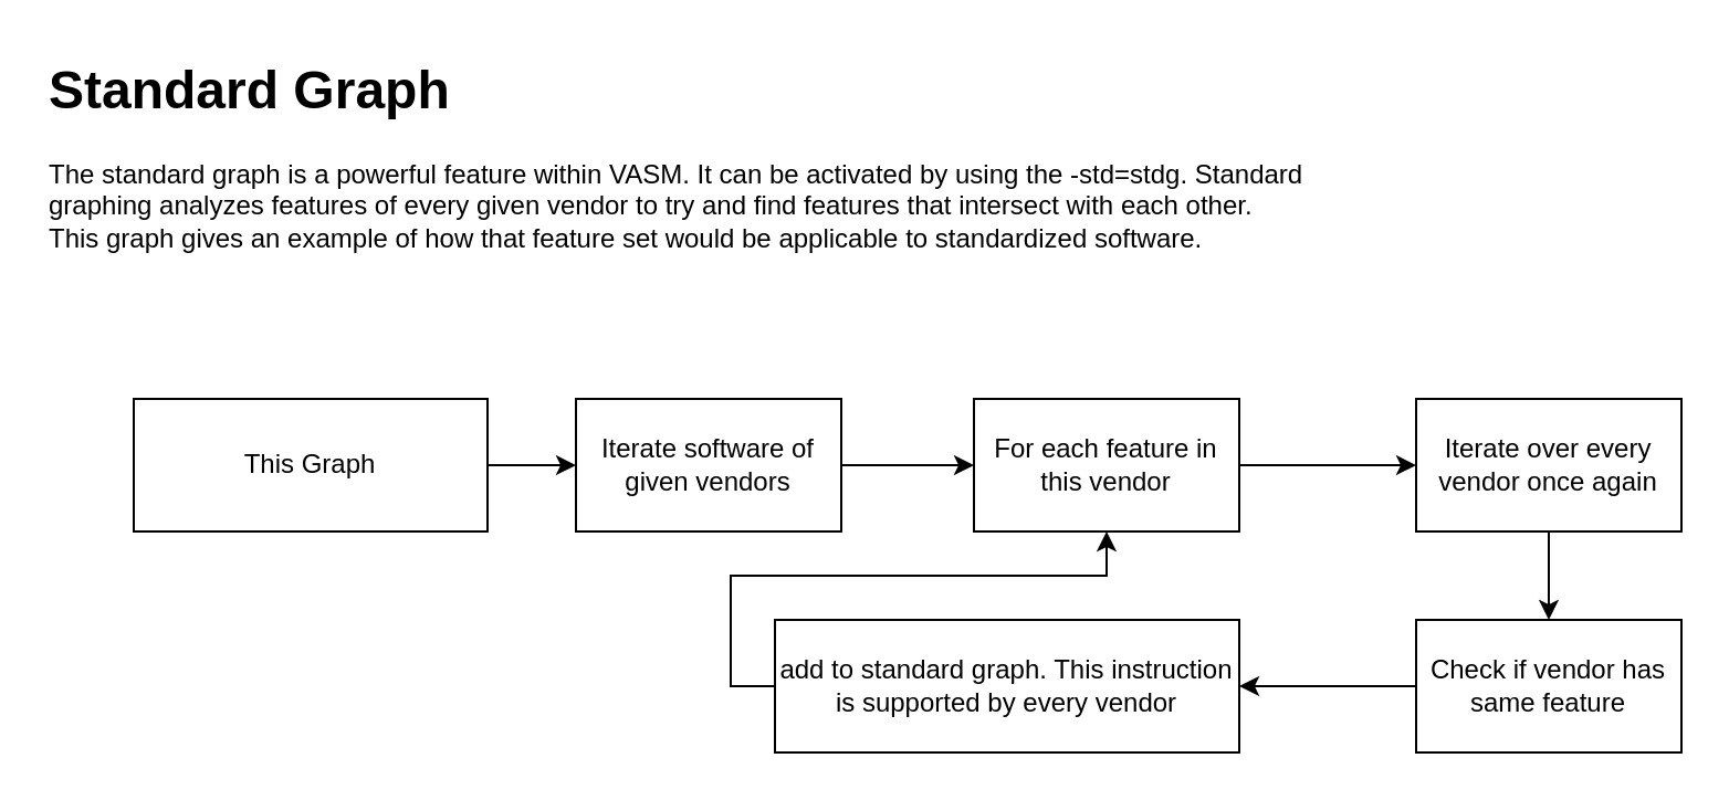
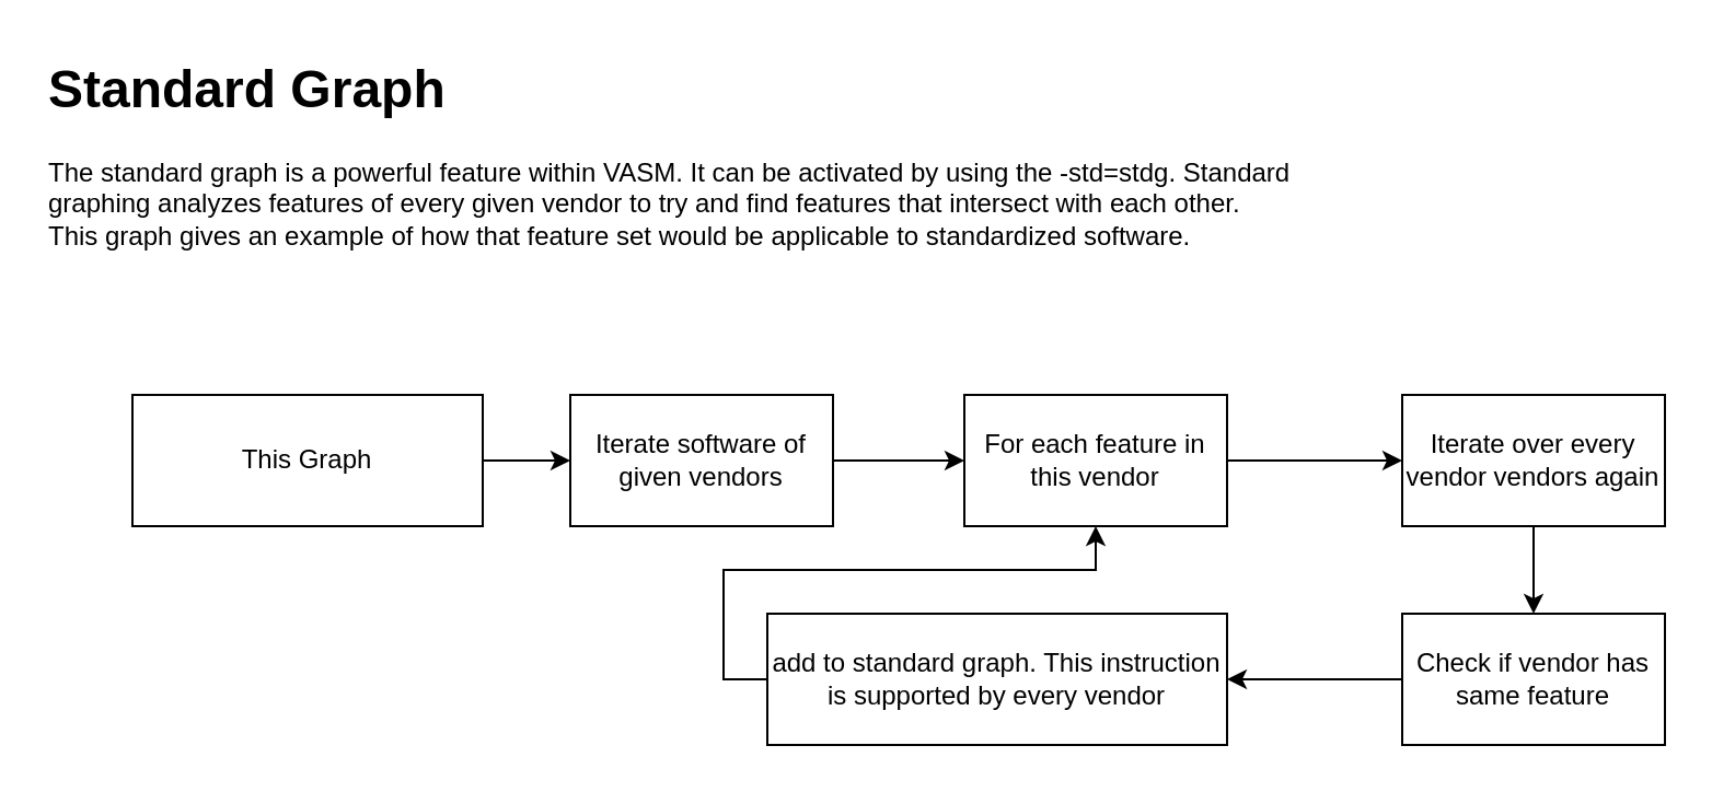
  <mxCell id="0" />
  <mxCell id="1" parent="0" />
  <mxCell id="2" value="&lt;h1 style=&quot;margin-top: 0px;&quot;&gt;Standard Graph&lt;/h1&gt;&lt;div&gt;The standard graph is a powerful feature within VASM. It can be activated by using the -std=stdg. Standard graphing analyzes features of every given vendor to try and find features that intersect with each other. This graph gives an example of how that feature set would be applicable to standardized software.&lt;/div&gt;" style="text;html=1;whiteSpace=wrap;overflow=hidden;rounded=0;" parent="1" vertex="1"><mxGeometry x="20" y="20" width="570" height="120" as="geometry" /></mxCell>
  <mxCell id="3" style="edgeStyle=orthogonalEdgeStyle;rounded=0;orthogonalLoop=1;jettySize=auto;html=1;exitX=1;exitY=0.5;exitDx=0;exitDy=0;entryX=0;entryY=0.5;entryDx=0;entryDy=0;" edge="1" parent="1" source="4" target="6"><mxGeometry relative="1" as="geometry" /></mxCell>
  <mxCell id="4" value="This Graph" style="rounded=0;whiteSpace=wrap;html=1;" vertex="1" parent="1"><mxGeometry x="60" y="180" width="160" height="60" as="geometry" /></mxCell>
  <mxCell id="5" style="edgeStyle=orthogonalEdgeStyle;rounded=0;orthogonalLoop=1;jettySize=auto;html=1;exitX=1;exitY=0.5;exitDx=0;exitDy=0;" edge="1" parent="1" source="6"><mxGeometry relative="1" as="geometry"><mxPoint x="440" y="210" as="targetPoint" /></mxGeometry></mxCell>
  <mxCell id="6" value="Iterate software of given vendors" style="rounded=0;whiteSpace=wrap;html=1;" vertex="1" parent="1"><mxGeometry x="260" y="180" width="120" height="60" as="geometry" /></mxCell>
  <mxCell id="7" style="edgeStyle=orthogonalEdgeStyle;rounded=0;orthogonalLoop=1;jettySize=auto;html=1;exitX=1;exitY=0.5;exitDx=0;exitDy=0;" edge="1" parent="1" source="8"><mxGeometry relative="1" as="geometry"><mxPoint x="640" y="210" as="targetPoint" /></mxGeometry></mxCell>
  <mxCell id="8" value="For each feature in this vendor" style="rounded=0;whiteSpace=wrap;html=1;" vertex="1" parent="1"><mxGeometry x="440" y="180" width="120" height="60" as="geometry" /></mxCell>
  <mxCell id="9" style="edgeStyle=orthogonalEdgeStyle;rounded=0;orthogonalLoop=1;jettySize=auto;html=1;exitX=0.5;exitY=1;exitDx=0;exitDy=0;entryX=0.5;entryY=0;entryDx=0;entryDy=0;" edge="1" parent="1" source="10" target="12"><mxGeometry relative="1" as="geometry" /></mxCell>
- <mxCell id="10" value="Iterate over every vendor once again" style="rounded=0;whiteSpace=wrap;html=1;" vertex="1" parent="1"><mxGeometry x="640" y="180" width="120" height="60" as="geometry" /></mxCell>
+ <mxCell id="10" value="Iterate over every vendor vendors again" style="rounded=0;whiteSpace=wrap;html=1;" vertex="1" parent="1"><mxGeometry x="640" y="180" width="120" height="60" as="geometry" /></mxCell>
  <mxCell id="11" style="edgeStyle=orthogonalEdgeStyle;rounded=0;orthogonalLoop=1;jettySize=auto;html=1;exitX=0;exitY=0.5;exitDx=0;exitDy=0;entryX=1;entryY=0.5;entryDx=0;entryDy=0;" edge="1" parent="1" source="12" target="14"><mxGeometry relative="1" as="geometry" /></mxCell>
  <mxCell id="12" value="Check if vendor has same feature" style="rounded=0;whiteSpace=wrap;html=1;" vertex="1" parent="1"><mxGeometry x="640" y="280" width="120" height="60" as="geometry" /></mxCell>
  <mxCell id="13" style="edgeStyle=orthogonalEdgeStyle;rounded=0;orthogonalLoop=1;jettySize=auto;html=1;exitX=0;exitY=0.5;exitDx=0;exitDy=0;entryX=0.5;entryY=1;entryDx=0;entryDy=0;" edge="1" parent="1" source="14" target="8"><mxGeometry relative="1" as="geometry" /></mxCell>
  <mxCell id="14" value="add to standard graph. This instruction is supported by every vendor" style="rounded=0;whiteSpace=wrap;html=1;" vertex="1" parent="1"><mxGeometry x="350" y="280" width="210" height="60" as="geometry" /></mxCell>
